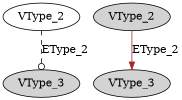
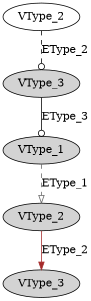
  digraph {
    node [style=filled fillcolor=lightgrey]
    edge [color=black style=dashed arrowhead=odot]
    n1 [label=VType_2 fillcolor=white]
    n2 [label=VType_3]
+   n3 [label=VType_1]
    n4 [label=VType_2]
    n5 [label=VType_3]
    n1 -> n2 [label=EType_2]
+   n2 -> n3 [label=EType_3 style=solid]
+   n3 -> n4 [label=EType_1 color=gray40 arrowhead=onormal]
    n4 -> n5 [label=EType_2 color=brown style=solid arrowhead=normal]
  }
